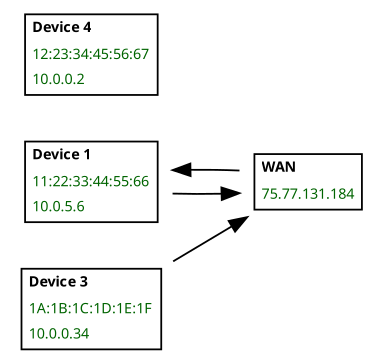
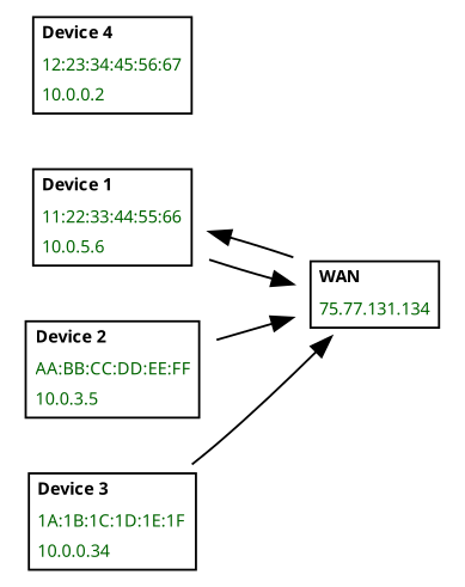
  digraph {
    rankdir=LR
    node [fontname="Sans serif" fontsize=8 shape=plaintext]
    n1 [label=<    <table border="1" cellborder="0" cellspacing="1">      <tr><td align="left"><b>Device 1</b></td></tr>      <tr><td align="left"><font color="darkgreen">11:22:33:44:55:66</font></td></tr>      <tr><td align="left"><font color="darkgreen">10.0.5.6</font></td></tr>    </table>>]
-   n2 [label=<    <table border="1" cellborder="0" cellspacing="1">      <tr><td align="left"><b>WAN</b></td></tr>      <tr><td align="left"><font color="darkgreen">75.77.131.184</font></td></tr>    </table>>]
+   n2 [label=<    <table border="1" cellborder="0" cellspacing="1">      <tr><td align="left"><b>WAN</b></td></tr>      <tr><td align="left"><font color="darkgreen">75.77.131.134</font></td></tr>    </table>>]
+   n3 [label=<    <table border="1" cellborder="0" cellspacing="1">      <tr><td align="left"><b>Device 2</b></td></tr>      <tr><td align="left"><font color="darkgreen">AA:BB:CC:DD:EE:FF</font></td></tr>      <tr><td align="left"><font color="darkgreen">10.0.3.5</font></td></tr>    </table>>]
    n4 [label=<    <table border="1" cellborder="0" cellspacing="1">      <tr><td align="left"><b>Device 3</b></td></tr>      <tr><td align="left"><font color="darkgreen">1A:1B:1C:1D:1E:1F</font></td></tr>      <tr><td align="left"><font color="darkgreen">10.0.0.34</font></td></tr>    </table>>]
    n5 [label=<    <table border="1" cellborder="0" cellspacing="1">      <tr><td align="left"><b>Device 4</b></td></tr>      <tr><td align="left"><font color="darkgreen">12:23:34:45:56:67</font></td></tr>      <tr><td align="left"><font color="darkgreen">10.0.0.2</font></td></tr>    </table>>]
    n1 -> n2
    n2 -> n1
+   n3 -> n2
    n4 -> n2
  }
